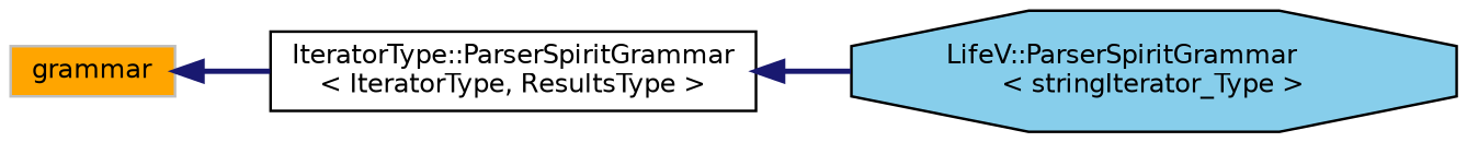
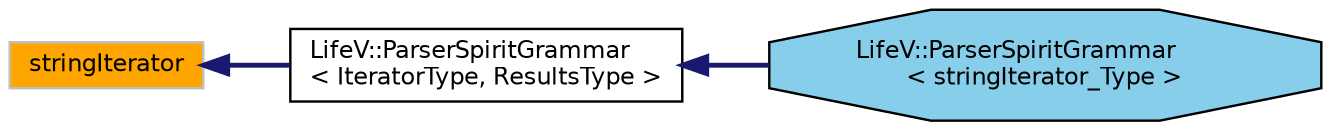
  digraph {
    rankdir=LR
    node [color=black fontname=Helvetica fontsize=10 shape=box style=filled]
    edge [color=midnightblue dir=back fontname=Helvetica fontsize=10 labelfontname=Helvetica labelfontsize=10 style=bold]
-   n1 [color=grey75 fillcolor=orange height=0.2 label=grammar width=0.4]
-   n2 [fillcolor=white height=0.2 label="IteratorType::ParserSpiritGrammar\l\< IteratorType, ResultsType \>" width=0.4]
+   n1 [color=grey75 fillcolor=orange height=0.2 label=stringIterator width=0.4]
+   n2 [fillcolor=white height=0.2 label="LifeV::ParserSpiritGrammar\l\< IteratorType, ResultsType \>" width=0.4]
    n3 [fillcolor=skyblue height=0.2 label="LifeV::ParserSpiritGrammar\l\< stringIterator_Type \>" shape=octagon width=0.4]
    n1 -> n2
    n2 -> n3
  }
